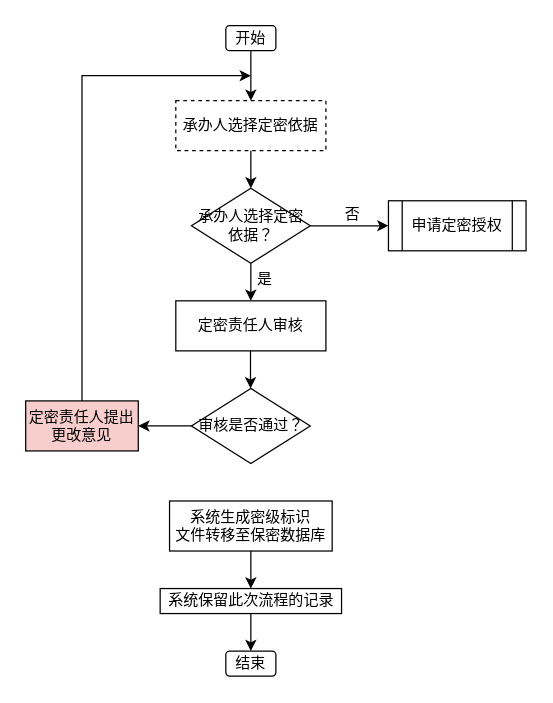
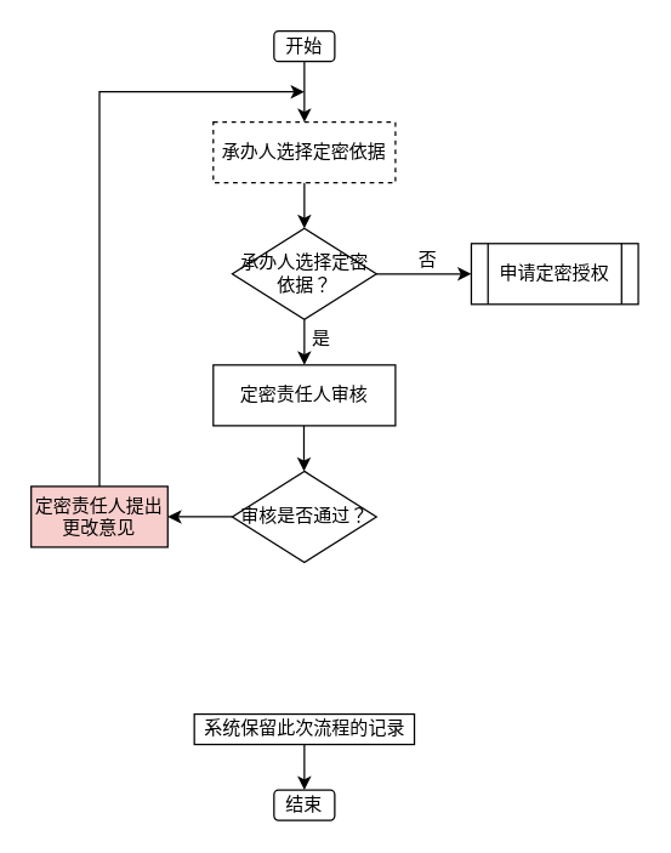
  <mxCell id="0" />
  <mxCell id="1" parent="0" />
  <mxCell id="2" value="承办人选择定密依据" style="rounded=0;whiteSpace=wrap;html=1;fontSize=12;glass=0;strokeWidth=1;shadow=0;fontFamily=Noto Serif SC;fontSource=https%3A%2F%2Ffonts.googleapis.com%2Fcss%3Ffamily%3DNoto%2BSerif%2BSC;dashed=1;" parent="1" vertex="1"><mxGeometry x="140" y="80" width="120" height="40" as="geometry" /></mxCell>
  <mxCell id="3" value="承办人选择定密依据？" style="rhombus;whiteSpace=wrap;html=1;fontFamily=Noto Serif SC;fontSource=https%3A%2F%2Ffonts.googleapis.com%2Fcss%3Ffamily%3DNoto%2BSerif%2BSC;verticalAlign=middle;horizontal=1;fontSize=12;spacing=5;labelBackgroundColor=none;strokeColor=default;fillColor=default;gradientColor=none;rounded=0;shadow=0;sketch=0;" vertex="1" parent="1"><mxGeometry x="152.5" y="150" width="95" height="60" as="geometry" /></mxCell>
  <mxCell id="4" value="定密责任人审核" style="rounded=0;whiteSpace=wrap;html=1;fontSize=12;glass=0;strokeWidth=1;shadow=0;fontFamily=Noto Serif SC;fontSource=https%3A%2F%2Ffonts.googleapis.com%2Fcss%3Ffamily%3DNoto%2BSerif%2BSC;" vertex="1" parent="1"><mxGeometry x="140" y="240" width="120" height="40" as="geometry" /></mxCell>
  <mxCell id="5" value="" style="endArrow=classic;html=1;rounded=0;fontFamily=Noto Serif SC;fontSource=https%3A%2F%2Ffonts.googleapis.com%2Fcss%3Ffamily%3DNoto%2BSerif%2BSC;fontSize=12;exitX=1;exitY=0.5;exitDx=0;exitDy=0;" edge="1" parent="1" source="3"><mxGeometry width="50" height="50" relative="1" as="geometry"><mxPoint x="280" y="200" as="sourcePoint" /><mxPoint x="310" y="180" as="targetPoint" /></mxGeometry></mxCell>
  <mxCell id="6" value="否" style="edgeLabel;html=1;align=center;verticalAlign=middle;resizable=0;points=[];fontSize=12;fontFamily=Noto Serif SC;" vertex="1" connectable="0" parent="5"><mxGeometry x="-0.307" y="3" relative="1" as="geometry"><mxPoint x="11" y="-7" as="offset" /></mxGeometry></mxCell>
  <mxCell id="7" value="申请定密授权" style="shape=process;whiteSpace=wrap;html=1;backgroundOutline=1;rounded=0;shadow=0;labelBackgroundColor=none;sketch=0;fontFamily=Noto Serif SC;fontSource=https%3A%2F%2Ffonts.googleapis.com%2Fcss%3Ffamily%3DNoto%2BSerif%2BSC;fontSize=12;strokeColor=default;fillColor=default;gradientColor=none;" vertex="1" parent="1"><mxGeometry x="310" y="160" width="110" height="40" as="geometry" /></mxCell>
  <mxCell id="8" value="开始" style="rounded=1;whiteSpace=wrap;html=1;shadow=0;labelBackgroundColor=none;sketch=0;fontFamily=Noto Serif SC;fontSource=https%3A%2F%2Ffonts.googleapis.com%2Fcss%3Ffamily%3DNoto%2BSerif%2BSC;fontSize=12;strokeColor=default;fillColor=default;gradientColor=none;" vertex="1" parent="1"><mxGeometry x="180" y="20" width="40" height="20" as="geometry" /></mxCell>
  <mxCell id="9" value="" style="endArrow=classic;html=1;rounded=0;fontFamily=Noto Serif SC;fontSource=https%3A%2F%2Ffonts.googleapis.com%2Fcss%3Ffamily%3DNoto%2BSerif%2BSC;fontSize=12;exitX=0.5;exitY=1;exitDx=0;exitDy=0;entryX=0.5;entryY=0;entryDx=0;entryDy=0;" edge="1" parent="1" source="8" target="2"><mxGeometry width="50" height="50" relative="1" as="geometry"><mxPoint x="210" y="150" as="sourcePoint" /><mxPoint x="260" y="100" as="targetPoint" /></mxGeometry></mxCell>
  <mxCell id="10" value="" style="endArrow=classic;html=1;rounded=0;fontFamily=Noto Serif SC;fontSource=https%3A%2F%2Ffonts.googleapis.com%2Fcss%3Ffamily%3DNoto%2BSerif%2BSC;fontSize=12;exitX=0.5;exitY=1;exitDx=0;exitDy=0;" edge="1" parent="1" source="2" target="3"><mxGeometry width="50" height="50" relative="1" as="geometry"><mxPoint x="210" y="200" as="sourcePoint" /><mxPoint x="260" y="150" as="targetPoint" /></mxGeometry></mxCell>
  <mxCell id="11" value="" style="endArrow=classic;html=1;rounded=0;fontFamily=Noto Serif SC;fontSource=https%3A%2F%2Ffonts.googleapis.com%2Fcss%3Ffamily%3DNoto%2BSerif%2BSC;fontSize=12;" edge="1" parent="1" source="3"><mxGeometry width="50" height="50" relative="1" as="geometry"><mxPoint x="200" y="260" as="sourcePoint" /><mxPoint x="200" y="240" as="targetPoint" /></mxGeometry></mxCell>
  <mxCell id="12" value="是" style="edgeLabel;html=1;align=center;verticalAlign=middle;resizable=0;points=[];fontSize=12;fontFamily=Noto Serif SC;" vertex="1" connectable="0" parent="11"><mxGeometry x="-0.171" y="1" relative="1" as="geometry"><mxPoint x="9" as="offset" /></mxGeometry></mxCell>
  <mxCell id="13" style="edgeStyle=orthogonalEdgeStyle;rounded=0;orthogonalLoop=1;jettySize=auto;html=1;entryX=1;entryY=0.5;entryDx=0;entryDy=0;fontFamily=Noto Serif SC;fontSource=https%3A%2F%2Ffonts.googleapis.com%2Fcss%3Ffamily%3DNoto%2BSerif%2BSC;fontSize=12;" edge="1" parent="1" source="14" target="17"><mxGeometry relative="1" as="geometry" /></mxCell>
  <mxCell id="14" value="审核是否通过？" style="rhombus;whiteSpace=wrap;html=1;fontFamily=Noto Serif SC;fontSource=https%3A%2F%2Ffonts.googleapis.com%2Fcss%3Ffamily%3DNoto%2BSerif%2BSC;verticalAlign=middle;horizontal=1;fontSize=12;spacing=5;labelBackgroundColor=none;strokeColor=default;fillColor=default;gradientColor=none;rounded=0;shadow=0;sketch=0;" vertex="1" parent="1"><mxGeometry x="152.5" y="310" width="95" height="60" as="geometry" /></mxCell>
  <mxCell id="15" value="" style="endArrow=classic;html=1;rounded=0;fontFamily=Noto Serif SC;fontSource=https%3A%2F%2Ffonts.googleapis.com%2Fcss%3Ffamily%3DNoto%2BSerif%2BSC;fontSize=12;" edge="1" parent="1"><mxGeometry width="50" height="50" relative="1" as="geometry"><mxPoint x="199.71" y="280" as="sourcePoint" /><mxPoint x="199.71" y="310" as="targetPoint" /></mxGeometry></mxCell>
  <mxCell id="16" style="edgeStyle=orthogonalEdgeStyle;rounded=0;orthogonalLoop=1;jettySize=auto;html=1;fontFamily=Noto Serif SC;fontSource=https%3A%2F%2Ffonts.googleapis.com%2Fcss%3Ffamily%3DNoto%2BSerif%2BSC;fontSize=12;" edge="1" parent="1" source="17"><mxGeometry relative="1" as="geometry"><mxPoint x="200" y="60" as="targetPoint" /><Array as="points"><mxPoint x="65" y="130" /><mxPoint x="65" y="130" /></Array></mxGeometry></mxCell>
  <mxCell id="17" value="定密责任人提出更改意见" style="rounded=0;whiteSpace=wrap;html=1;fontSize=12;glass=0;strokeWidth=1;shadow=0;fontFamily=Noto Serif SC;fontSource=https%3A%2F%2Ffonts.googleapis.com%2Fcss%3Ffamily%3DNoto%2BSerif%2BSC;fillColor=#f8cecc;" vertex="1" parent="1"><mxGeometry x="20" y="320" width="90" height="40" as="geometry" /></mxCell>
- <mxCell id="18" style="edgeStyle=orthogonalEdgeStyle;rounded=0;orthogonalLoop=1;jettySize=auto;html=1;entryX=0.5;entryY=0;entryDx=0;entryDy=0;fontFamily=Noto Serif SC;fontSource=https%3A%2F%2Ffonts.googleapis.com%2Fcss%3Ffamily%3DNoto%2BSerif%2BSC;fontSize=12;" edge="1" parent="1" source="19" target="21"><mxGeometry relative="1" as="geometry" /></mxCell>
- <mxCell id="19" value="系统生成密级标识&lt;br&gt;文件转移至保密数据库" style="rounded=0;whiteSpace=wrap;html=1;fontSize=12;glass=0;strokeWidth=1;shadow=0;fontFamily=Noto Serif SC;fontSource=https%3A%2F%2Ffonts.googleapis.com%2Fcss%3Ffamily%3DNoto%2BSerif%2BSC;" vertex="1" parent="1"><mxGeometry x="135" y="400" width="130" height="40" as="geometry" /></mxCell>
  <mxCell id="20" style="edgeStyle=orthogonalEdgeStyle;rounded=0;orthogonalLoop=1;jettySize=auto;html=1;entryX=0.5;entryY=0;entryDx=0;entryDy=0;fontFamily=Noto Serif SC;fontSource=https%3A%2F%2Ffonts.googleapis.com%2Fcss%3Ffamily%3DNoto%2BSerif%2BSC;fontSize=12;" edge="1" parent="1" source="21" target="22"><mxGeometry relative="1" as="geometry" /></mxCell>
  <mxCell id="21" value="系统保留此次流程的记录" style="rounded=0;whiteSpace=wrap;html=1;fontSize=12;glass=0;strokeWidth=1;shadow=0;fontFamily=Noto Serif SC;fontSource=https%3A%2F%2Ffonts.googleapis.com%2Fcss%3Ffamily%3DNoto%2BSerif%2BSC;" vertex="1" parent="1"><mxGeometry x="127.5" y="470" width="145" height="20" as="geometry" /></mxCell>
  <mxCell id="22" value="结束" style="rounded=1;whiteSpace=wrap;html=1;shadow=0;labelBackgroundColor=none;sketch=0;fontFamily=Noto Serif SC;fontSource=https%3A%2F%2Ffonts.googleapis.com%2Fcss%3Ffamily%3DNoto%2BSerif%2BSC;fontSize=12;strokeColor=default;fillColor=default;gradientColor=none;" vertex="1" parent="1"><mxGeometry x="180" y="520" width="40" height="20" as="geometry" /></mxCell>
